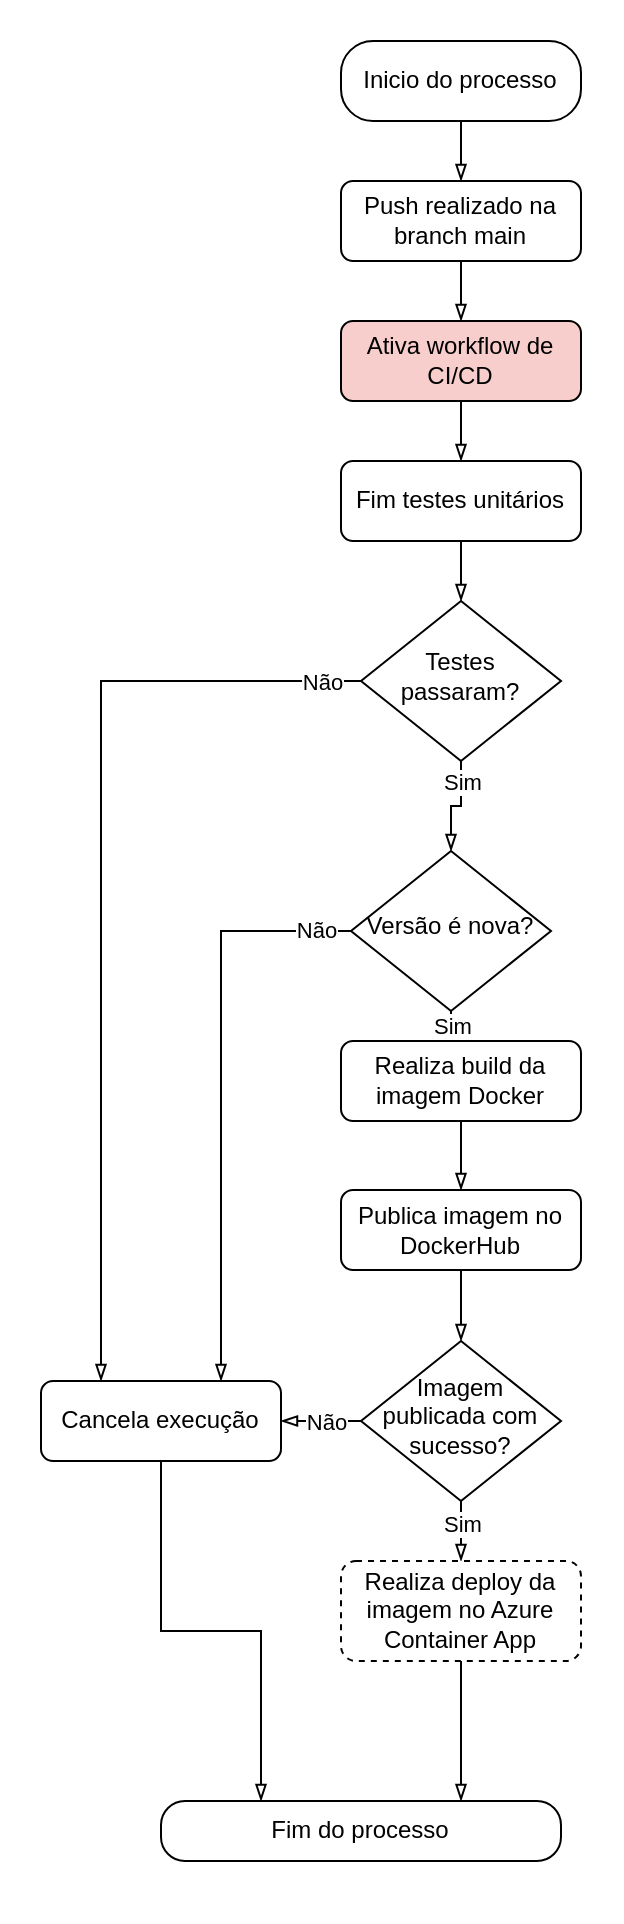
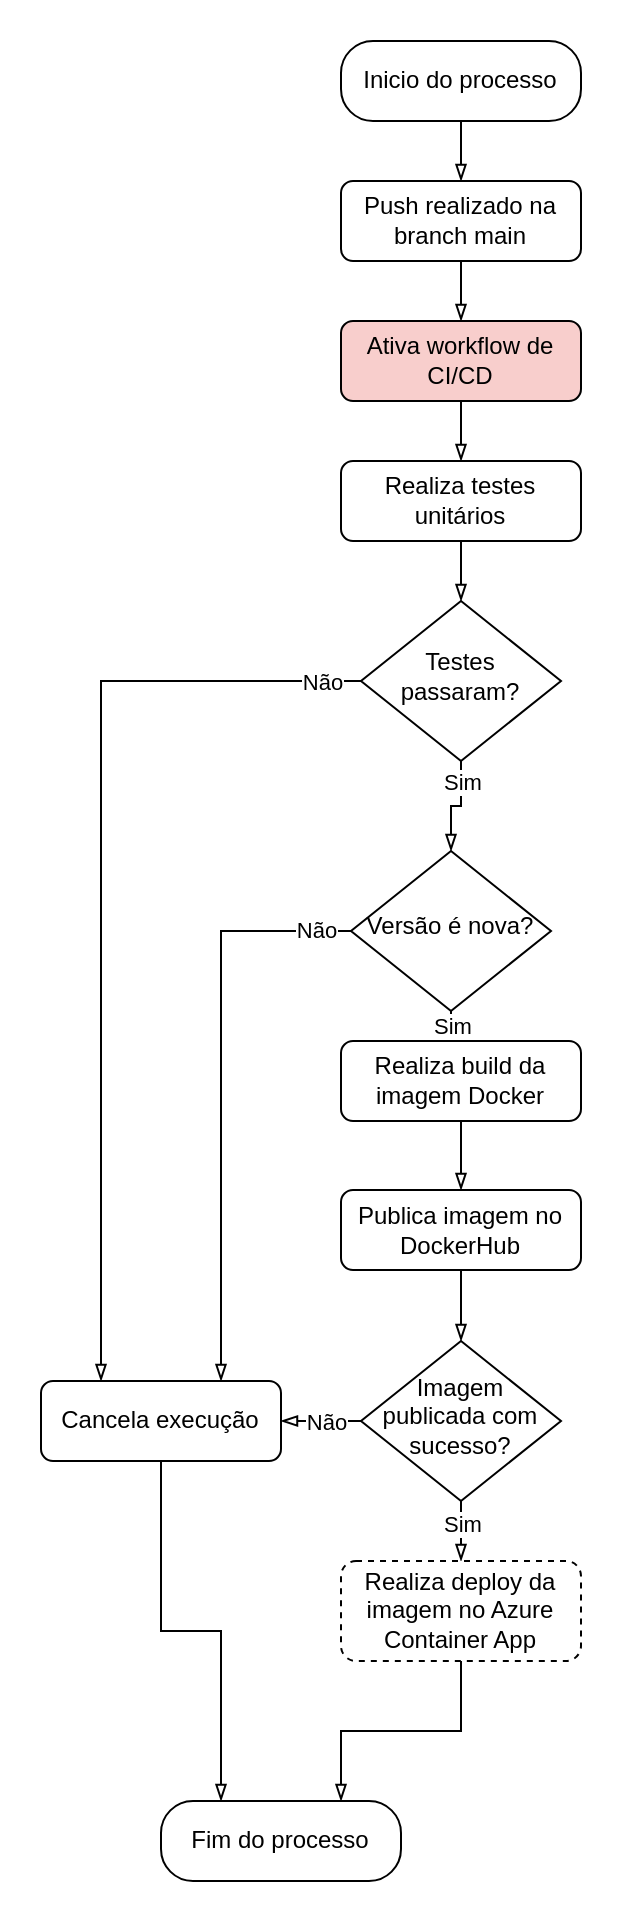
  <mxCell id="0" />
  <mxCell id="1" parent="0" />
  <mxCell id="2" style="edgeStyle=orthogonalEdgeStyle;rounded=0;orthogonalLoop=1;jettySize=auto;html=1;entryX=0.5;entryY=0;entryDx=0;entryDy=0;endArrow=blockThin;endFill=0;" parent="1" source="3" target="5" edge="1"><mxGeometry relative="1" as="geometry" /></mxCell>
  <mxCell id="3" value="Push realizado na branch main" style="rounded=1;whiteSpace=wrap;html=1;fontSize=12;glass=0;strokeWidth=1;shadow=0;" parent="1" vertex="1"><mxGeometry x="170" y="90" width="120" height="40" as="geometry" /></mxCell>
  <mxCell id="4" style="edgeStyle=orthogonalEdgeStyle;rounded=0;orthogonalLoop=1;jettySize=auto;html=1;entryX=0.5;entryY=0;entryDx=0;entryDy=0;endArrow=blockThin;endFill=0;" parent="1" source="5" target="7" edge="1"><mxGeometry relative="1" as="geometry" /></mxCell>
  <mxCell id="5" value="Ativa workflow de CI/CD" style="rounded=1;whiteSpace=wrap;html=1;fontSize=12;glass=0;strokeWidth=1;shadow=0;fillColor=#f8cecc;" parent="1" vertex="1"><mxGeometry x="170" y="160" width="120" height="40" as="geometry" /></mxCell>
  <mxCell id="6" style="edgeStyle=orthogonalEdgeStyle;rounded=0;orthogonalLoop=1;jettySize=auto;html=1;entryX=0.5;entryY=0;entryDx=0;entryDy=0;endArrow=blockThin;endFill=0;" parent="1" source="7" target="12" edge="1"><mxGeometry relative="1" as="geometry" /></mxCell>
- <mxCell id="7" value="Fim testes unitários" style="rounded=1;whiteSpace=wrap;html=1;fontSize=12;glass=0;strokeWidth=1;shadow=0;" parent="1" vertex="1"><mxGeometry x="170" y="230" width="120" height="40" as="geometry" /></mxCell>
+ <mxCell id="7" value="Realiza testes unitários" style="rounded=1;whiteSpace=wrap;html=1;fontSize=12;glass=0;strokeWidth=1;shadow=0;" parent="1" vertex="1"><mxGeometry x="170" y="230" width="120" height="40" as="geometry" /></mxCell>
  <mxCell id="8" style="edgeStyle=orthogonalEdgeStyle;rounded=0;orthogonalLoop=1;jettySize=auto;html=1;entryX=0.5;entryY=0;entryDx=0;entryDy=0;endArrow=blockThin;endFill=0;" parent="1" source="12" target="17" edge="1"><mxGeometry relative="1" as="geometry" /></mxCell>
  <mxCell id="9" value="Sim" style="edgeLabel;html=1;align=center;verticalAlign=middle;resizable=0;points=[];" parent="8" vertex="1" connectable="0"><mxGeometry x="-0.469" y="-2" relative="1" as="geometry"><mxPoint x="2" y="-3" as="offset" /></mxGeometry></mxCell>
  <mxCell id="10" style="edgeStyle=orthogonalEdgeStyle;rounded=0;orthogonalLoop=1;jettySize=auto;html=1;entryX=0.25;entryY=0;entryDx=0;entryDy=0;endArrow=blockThin;endFill=0;" parent="1" source="12" target="30" edge="1"><mxGeometry relative="1" as="geometry"><mxPoint x="140" y="340" as="targetPoint" /></mxGeometry></mxCell>
  <mxCell id="11" value="Não" style="edgeLabel;html=1;align=center;verticalAlign=middle;resizable=0;points=[];" parent="10" vertex="1" connectable="0"><mxGeometry x="-0.926" y="1" relative="1" as="geometry"><mxPoint x="-2" y="-1" as="offset" /></mxGeometry></mxCell>
  <mxCell id="12" value="Testes passaram?" style="rhombus;whiteSpace=wrap;html=1;shadow=0;fontFamily=Helvetica;fontSize=12;align=center;strokeWidth=1;spacing=6;spacingTop=-4;" parent="1" vertex="1"><mxGeometry x="180" y="300" width="100" height="80" as="geometry" /></mxCell>
  <mxCell id="13" style="edgeStyle=orthogonalEdgeStyle;rounded=0;orthogonalLoop=1;jettySize=auto;html=1;entryX=0.5;entryY=0;entryDx=0;entryDy=0;endArrow=blockThin;endFill=0;" parent="1" source="17" target="19" edge="1"><mxGeometry relative="1" as="geometry" /></mxCell>
  <mxCell id="14" value="Sim" style="edgeLabel;html=1;align=center;verticalAlign=middle;resizable=0;points=[];" parent="13" vertex="1" connectable="0"><mxGeometry x="-0.658" y="-1" relative="1" as="geometry"><mxPoint x="1" y="2" as="offset" /></mxGeometry></mxCell>
  <mxCell id="15" style="edgeStyle=orthogonalEdgeStyle;rounded=0;orthogonalLoop=1;jettySize=auto;html=1;entryX=0.75;entryY=0;entryDx=0;entryDy=0;endArrow=blockThin;endFill=0;" parent="1" source="17" target="30" edge="1"><mxGeometry relative="1" as="geometry"><mxPoint x="140" y="450" as="targetPoint" /></mxGeometry></mxCell>
  <mxCell id="16" value="Não" style="edgeLabel;html=1;align=center;verticalAlign=middle;resizable=0;points=[];" parent="15" vertex="1" connectable="0"><mxGeometry x="-0.877" y="-1" relative="1" as="geometry"><mxPoint as="offset" /></mxGeometry></mxCell>
  <mxCell id="17" value="Versão é nova?" style="rhombus;whiteSpace=wrap;html=1;shadow=0;fontFamily=Helvetica;fontSize=12;align=center;strokeWidth=1;spacing=6;spacingTop=-4;" parent="1" vertex="1"><mxGeometry x="175" y="425" width="100" height="80" as="geometry" /></mxCell>
  <mxCell id="18" style="edgeStyle=orthogonalEdgeStyle;rounded=0;orthogonalLoop=1;jettySize=auto;html=1;entryX=0.5;entryY=0;entryDx=0;entryDy=0;endArrow=blockThin;endFill=0;" parent="1" source="19" target="21" edge="1"><mxGeometry relative="1" as="geometry" /></mxCell>
  <mxCell id="19" value="Realiza build da imagem Docker" style="rounded=1;whiteSpace=wrap;html=1;fontSize=12;glass=0;strokeWidth=1;shadow=0;" parent="1" vertex="1"><mxGeometry x="170" y="520" width="120" height="40" as="geometry" /></mxCell>
  <mxCell id="20" style="edgeStyle=orthogonalEdgeStyle;rounded=0;orthogonalLoop=1;jettySize=auto;html=1;entryX=0.5;entryY=0;entryDx=0;entryDy=0;endArrow=blockThin;endFill=0;" parent="1" source="21" target="26" edge="1"><mxGeometry relative="1" as="geometry" /></mxCell>
  <mxCell id="21" value="Publica imagem no DockerHub" style="rounded=1;whiteSpace=wrap;html=1;fontSize=12;glass=0;strokeWidth=1;shadow=0;" parent="1" vertex="1"><mxGeometry x="170" y="594.5" width="120" height="40" as="geometry" /></mxCell>
  <mxCell id="22" style="edgeStyle=orthogonalEdgeStyle;rounded=0;orthogonalLoop=1;jettySize=auto;html=1;entryX=0.5;entryY=0;entryDx=0;entryDy=0;endArrow=blockThin;endFill=0;" parent="1" source="26" target="28" edge="1"><mxGeometry relative="1" as="geometry" /></mxCell>
  <mxCell id="23" value="Sim" style="edgeLabel;html=1;align=center;verticalAlign=middle;resizable=0;points=[];" parent="22" vertex="1" connectable="0"><mxGeometry x="0.227" relative="1" as="geometry"><mxPoint as="offset" /></mxGeometry></mxCell>
  <mxCell id="24" style="edgeStyle=orthogonalEdgeStyle;rounded=0;orthogonalLoop=1;jettySize=auto;html=1;entryX=1;entryY=0.5;entryDx=0;entryDy=0;endArrow=blockThin;endFill=0;" parent="1" source="26" target="30" edge="1"><mxGeometry relative="1" as="geometry" /></mxCell>
  <mxCell id="25" value="Não" style="edgeLabel;html=1;align=center;verticalAlign=middle;resizable=0;points=[];" parent="24" vertex="1" connectable="0"><mxGeometry x="-0.117" relative="1" as="geometry"><mxPoint as="offset" /></mxGeometry></mxCell>
  <mxCell id="26" value="Imagem publicada com sucesso?" style="rhombus;whiteSpace=wrap;html=1;shadow=0;fontFamily=Helvetica;fontSize=12;align=center;strokeWidth=1;spacing=6;spacingTop=-4;" parent="1" vertex="1"><mxGeometry x="180" y="670" width="100" height="80" as="geometry" /></mxCell>
  <mxCell id="27" style="edgeStyle=orthogonalEdgeStyle;rounded=0;orthogonalLoop=1;jettySize=auto;html=1;entryX=0.75;entryY=0;entryDx=0;entryDy=0;endArrow=blockThin;endFill=0;" parent="1" source="28" target="31" edge="1"><mxGeometry relative="1" as="geometry" /></mxCell>
  <mxCell id="28" value="Realiza deploy da imagem no Azure Container App" style="rounded=1;whiteSpace=wrap;html=1;fontSize=12;glass=0;strokeWidth=1;shadow=0;dashed=1;" parent="1" vertex="1"><mxGeometry x="170" y="780" width="120" height="50" as="geometry" /></mxCell>
  <mxCell id="29" style="edgeStyle=orthogonalEdgeStyle;rounded=0;orthogonalLoop=1;jettySize=auto;html=1;entryX=0.25;entryY=0;entryDx=0;entryDy=0;endArrow=blockThin;endFill=0;" parent="1" source="30" target="31" edge="1"><mxGeometry relative="1" as="geometry" /></mxCell>
  <mxCell id="30" value="Cancela execução" style="rounded=1;whiteSpace=wrap;html=1;fontSize=12;glass=0;strokeWidth=1;shadow=0;" parent="1" vertex="1"><mxGeometry x="20" y="690" width="120" height="40" as="geometry" /></mxCell>
- <mxCell id="31" value="Fim do processo" style="rounded=1;whiteSpace=wrap;html=1;fontSize=12;glass=0;strokeWidth=1;shadow=0;arcSize=40;" parent="1" vertex="1"><mxGeometry x="80" y="900" width="200" height="30" as="geometry" /></mxCell>
+ <mxCell id="31" value="Fim do processo" style="rounded=1;whiteSpace=wrap;html=1;fontSize=12;glass=0;strokeWidth=1;shadow=0;arcSize=40;" parent="1" vertex="1"><mxGeometry x="80" y="900" width="120" height="40" as="geometry" /></mxCell>
  <mxCell id="32" style="edgeStyle=orthogonalEdgeStyle;rounded=0;orthogonalLoop=1;jettySize=auto;html=1;entryX=0.5;entryY=0;entryDx=0;entryDy=0;endArrow=blockThin;endFill=0;" parent="1" source="33" target="3" edge="1"><mxGeometry relative="1" as="geometry" /></mxCell>
  <mxCell id="33" value="Inicio do processo" style="rounded=1;whiteSpace=wrap;html=1;fontSize=12;glass=0;strokeWidth=1;shadow=0;arcSize=40;" parent="1" vertex="1"><mxGeometry x="170" y="20" width="120" height="40" as="geometry" /></mxCell>
